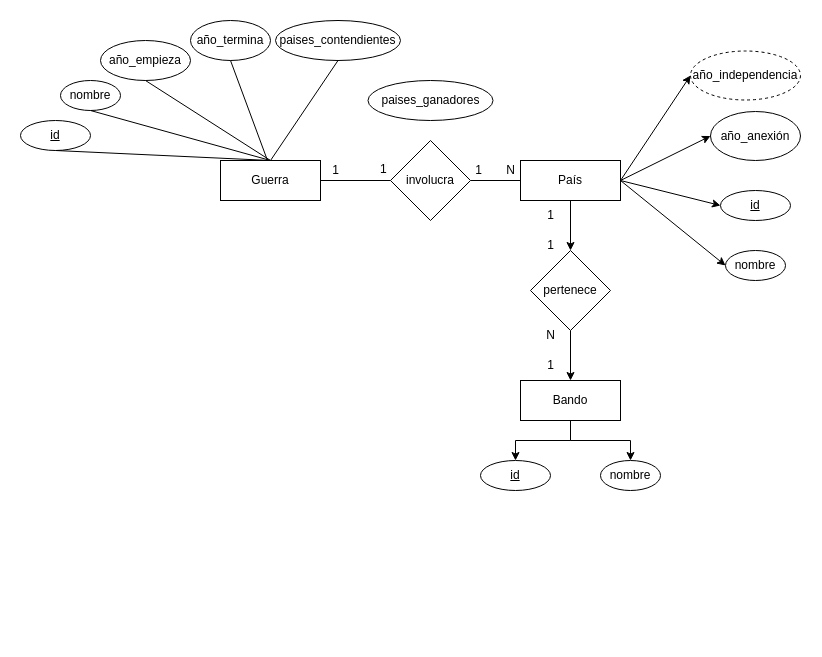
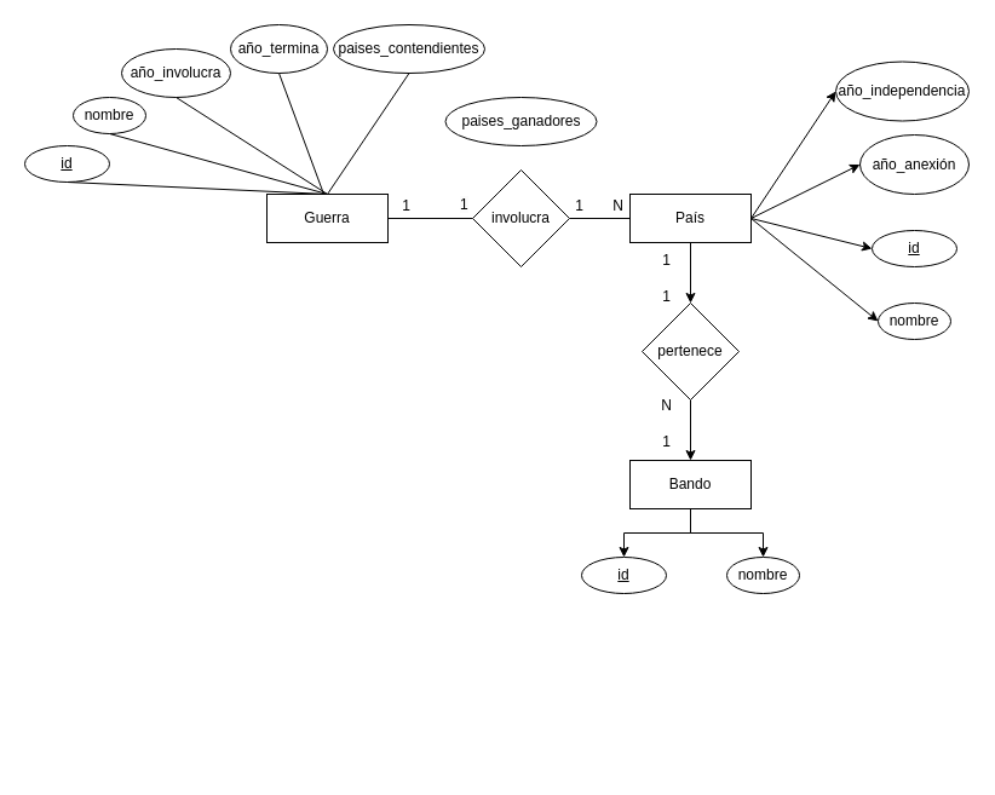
  <mxCell id="0" />
  <mxCell id="1" parent="0" />
  <mxCell id="2" style="edgeStyle=orthogonalEdgeStyle;rounded=0;orthogonalLoop=1;jettySize=auto;html=1;entryX=0.5;entryY=0;entryDx=0;entryDy=0;exitX=0.5;exitY=1;exitDx=0;exitDy=0;" parent="1" source="5" target="18" edge="1"><mxGeometry relative="1" as="geometry" /></mxCell>
  <mxCell id="3" value="Guerra" style="whiteSpace=wrap;html=1;align=center;" parent="1" vertex="1"><mxGeometry x="220" y="160" width="100" height="40" as="geometry" /></mxCell>
  <mxCell id="4" style="rounded=0;orthogonalLoop=1;jettySize=auto;html=1;entryX=0;entryY=0.5;entryDx=0;entryDy=0;exitX=1;exitY=0.5;exitDx=0;exitDy=0;" parent="1" source="5" target="20" edge="1"><mxGeometry relative="1" as="geometry" /></mxCell>
  <mxCell id="5" value="País" style="whiteSpace=wrap;html=1;align=center;" parent="1" vertex="1"><mxGeometry x="520" y="160" width="100" height="40" as="geometry" /></mxCell>
- <mxCell id="6" value="año_empieza" style="ellipse;whiteSpace=wrap;html=1;" parent="1" vertex="1"><mxGeometry x="100" y="40" width="90" height="40" as="geometry" /></mxCell>
+ <mxCell id="6" value="año_involucra" style="ellipse;whiteSpace=wrap;html=1;" parent="1" vertex="1"><mxGeometry x="100" y="40" width="90" height="40" as="geometry" /></mxCell>
  <mxCell id="7" value="&lt;u&gt;id&lt;/u&gt;" style="ellipse;whiteSpace=wrap;html=1;align=center;" parent="1" vertex="1"><mxGeometry x="20" y="120" width="70" height="30" as="geometry" /></mxCell>
  <mxCell id="8" value="año_termina" style="ellipse;whiteSpace=wrap;html=1;" parent="1" vertex="1"><mxGeometry x="190" y="20" width="80" height="40" as="geometry" /></mxCell>
  <mxCell id="9" value="nombre" style="ellipse;whiteSpace=wrap;html=1;align=center;" parent="1" vertex="1"><mxGeometry x="60" y="80" width="60" height="30" as="geometry" /></mxCell>
  <mxCell id="10" value="" style="endArrow=none;html=1;rounded=0;entryX=1;entryY=0.5;entryDx=0;entryDy=0;" parent="1" target="3" edge="1"><mxGeometry relative="1" as="geometry"><mxPoint x="390" y="180" as="sourcePoint" /><mxPoint x="280" y="170" as="targetPoint" /></mxGeometry></mxCell>
  <mxCell id="11" value="" style="endArrow=none;html=1;rounded=0;exitX=0;exitY=0.5;exitDx=0;exitDy=0;entryX=1;entryY=0.5;entryDx=0;entryDy=0;" parent="1" source="5" target="12" edge="1"><mxGeometry relative="1" as="geometry"><mxPoint x="390" y="190" as="sourcePoint" /><mxPoint x="490" y="180" as="targetPoint" /></mxGeometry></mxCell>
  <mxCell id="12" value="involucra" style="rhombus;whiteSpace=wrap;html=1;" parent="1" vertex="1"><mxGeometry x="390" y="140" width="80" height="80" as="geometry" /></mxCell>
  <mxCell id="13" value="paises_contendientes" style="ellipse;whiteSpace=wrap;html=1;" parent="1" vertex="1"><mxGeometry x="275" y="20" width="125" height="40" as="geometry" /></mxCell>
  <mxCell id="14" value="" style="endArrow=none;html=1;rounded=0;entryX=0.5;entryY=0;entryDx=0;entryDy=0;exitX=0.5;exitY=1;exitDx=0;exitDy=0;" parent="1" source="13" target="3" edge="1"><mxGeometry relative="1" as="geometry"><mxPoint x="155" y="120" as="sourcePoint" /><mxPoint x="280" y="170" as="targetPoint" /></mxGeometry></mxCell>
  <mxCell id="15" value="paises_ganadores" style="ellipse;whiteSpace=wrap;html=1;" parent="1" vertex="1"><mxGeometry x="367.5" y="80" width="125" height="40" as="geometry" /></mxCell>
  <mxCell id="16" value="&lt;div style=&quot;font-size: 17px;&quot;&gt;&lt;br&gt;&lt;/div&gt;" style="text;html=1;align=center;verticalAlign=middle;resizable=0;points=[];autosize=1;strokeColor=none;fillColor=none;" parent="1" vertex="1"><mxGeometry x="265" y="605" width="20" height="30" as="geometry" /></mxCell>
  <mxCell id="17" style="edgeStyle=orthogonalEdgeStyle;rounded=0;orthogonalLoop=1;jettySize=auto;html=1;entryX=0.5;entryY=0;entryDx=0;entryDy=0;" parent="1" source="18" target="37" edge="1"><mxGeometry relative="1" as="geometry" /></mxCell>
  <mxCell id="18" value="pertenece" style="rhombus;whiteSpace=wrap;html=1;" parent="1" vertex="1"><mxGeometry x="530" y="250" width="80" height="80" as="geometry" /></mxCell>
  <mxCell id="19" value="&lt;u&gt;id&lt;/u&gt;" style="ellipse;whiteSpace=wrap;html=1;align=center;" parent="1" vertex="1"><mxGeometry x="720" y="190" width="70" height="30" as="geometry" /></mxCell>
- <mxCell id="20" value="año_independencia" style="ellipse;whiteSpace=wrap;html=1;align=center;dashed=1;" parent="1" vertex="1"><mxGeometry x="690" y="50.5" width="110" height="49" as="geometry" /></mxCell>
+ <mxCell id="20" value="año_independencia" style="ellipse;whiteSpace=wrap;html=1;align=center;" parent="1" vertex="1"><mxGeometry x="690" y="50.5" width="110" height="49" as="geometry" /></mxCell>
  <mxCell id="21" value="año_anexión" style="ellipse;whiteSpace=wrap;html=1;align=center;" parent="1" vertex="1"><mxGeometry x="710" y="111" width="90" height="49" as="geometry" /></mxCell>
  <mxCell id="22" value="nombre" style="ellipse;whiteSpace=wrap;html=1;align=center;" parent="1" vertex="1"><mxGeometry x="725" y="250" width="60" height="30" as="geometry" /></mxCell>
  <mxCell id="23" value="" style="endArrow=none;html=1;rounded=0;entryX=0.5;entryY=0;entryDx=0;entryDy=0;exitX=0.5;exitY=1;exitDx=0;exitDy=0;" parent="1" source="8" edge="1"><mxGeometry relative="1" as="geometry"><mxPoint x="365" y="100" as="sourcePoint" /><mxPoint x="267" y="160" as="targetPoint" /></mxGeometry></mxCell>
  <mxCell id="24" value="" style="endArrow=none;html=1;rounded=0;entryX=0.5;entryY=0;entryDx=0;entryDy=0;exitX=0.5;exitY=1;exitDx=0;exitDy=0;" parent="1" source="6" target="3" edge="1"><mxGeometry relative="1" as="geometry"><mxPoint x="488" y="110" as="sourcePoint" /><mxPoint x="280" y="170" as="targetPoint" /></mxGeometry></mxCell>
  <mxCell id="25" value="" style="endArrow=none;html=1;rounded=0;entryX=0.5;entryY=0;entryDx=0;entryDy=0;exitX=0.5;exitY=1;exitDx=0;exitDy=0;" parent="1" source="9" target="3" edge="1"><mxGeometry relative="1" as="geometry"><mxPoint x="498" y="120" as="sourcePoint" /><mxPoint x="290" y="180" as="targetPoint" /></mxGeometry></mxCell>
  <mxCell id="26" value="" style="endArrow=none;html=1;rounded=0;entryX=0.5;entryY=1;entryDx=0;entryDy=0;exitX=0.5;exitY=0;exitDx=0;exitDy=0;" parent="1" source="3" target="7" edge="1"><mxGeometry relative="1" as="geometry"><mxPoint x="508" y="130" as="sourcePoint" /><mxPoint x="300" y="190" as="targetPoint" /></mxGeometry></mxCell>
  <mxCell id="27" style="edgeStyle=orthogonalEdgeStyle;rounded=0;orthogonalLoop=1;jettySize=auto;html=1;exitX=0.5;exitY=1;exitDx=0;exitDy=0;" parent="1" edge="1"><mxGeometry relative="1" as="geometry"><mxPoint x="332.5" y="545" as="sourcePoint" /><mxPoint x="332.5" y="545" as="targetPoint" /></mxGeometry></mxCell>
  <mxCell id="28" style="rounded=0;orthogonalLoop=1;jettySize=auto;html=1;entryX=0;entryY=0.5;entryDx=0;entryDy=0;exitX=1;exitY=0.5;exitDx=0;exitDy=0;" parent="1" source="5" target="21" edge="1"><mxGeometry relative="1" as="geometry"><mxPoint x="603" y="170" as="sourcePoint" /><mxPoint x="700" y="85" as="targetPoint" /></mxGeometry></mxCell>
  <mxCell id="29" style="rounded=0;orthogonalLoop=1;jettySize=auto;html=1;entryX=0;entryY=0.5;entryDx=0;entryDy=0;exitX=1;exitY=0.5;exitDx=0;exitDy=0;" parent="1" source="5" target="19" edge="1"><mxGeometry relative="1" as="geometry"><mxPoint x="613" y="180" as="sourcePoint" /><mxPoint x="710" y="95" as="targetPoint" /></mxGeometry></mxCell>
  <mxCell id="30" style="rounded=0;orthogonalLoop=1;jettySize=auto;html=1;exitX=1;exitY=0.5;exitDx=0;exitDy=0;entryX=0;entryY=0.5;entryDx=0;entryDy=0;" parent="1" source="5" target="22" edge="1"><mxGeometry relative="1" as="geometry"><mxPoint x="623" y="190" as="sourcePoint" /><mxPoint x="720" y="260" as="targetPoint" /></mxGeometry></mxCell>
  <mxCell id="31" value="1" style="text;html=1;align=center;verticalAlign=middle;resizable=0;points=[];autosize=1;strokeColor=none;fillColor=none;" parent="1" vertex="1"><mxGeometry x="462.5" y="155" width="30" height="30" as="geometry" /></mxCell>
  <mxCell id="32" value="N" style="text;html=1;align=center;verticalAlign=middle;resizable=0;points=[];autosize=1;strokeColor=none;fillColor=none;" parent="1" vertex="1"><mxGeometry x="495" y="155" width="30" height="30" as="geometry" /></mxCell>
  <mxCell id="33" value="1" style="text;html=1;align=center;verticalAlign=middle;resizable=0;points=[];autosize=1;strokeColor=none;fillColor=none;" parent="1" vertex="1"><mxGeometry x="320" y="155" width="30" height="30" as="geometry" /></mxCell>
  <mxCell id="34" value="&lt;span style=&quot;color: rgb(0, 0, 0); font-family: Helvetica; font-size: 12px; font-style: normal; font-variant-ligatures: normal; font-variant-caps: normal; font-weight: 400; letter-spacing: normal; orphans: 2; text-align: center; text-indent: 0px; text-transform: none; widows: 2; word-spacing: 0px; -webkit-text-stroke-width: 0px; background-color: rgb(251, 251, 251); text-decoration-thickness: initial; text-decoration-style: initial; text-decoration-color: initial; float: none; display: inline !important;&quot;&gt;1&lt;/span&gt;" style="text;whiteSpace=wrap;html=1;" parent="1" vertex="1"><mxGeometry x="377.5" y="155" width="12.5" height="20" as="geometry" /></mxCell>
  <mxCell id="35" style="edgeStyle=orthogonalEdgeStyle;rounded=0;orthogonalLoop=1;jettySize=auto;html=1;exitX=0.5;exitY=1;exitDx=0;exitDy=0;entryX=0.5;entryY=0;entryDx=0;entryDy=0;" parent="1" source="37" target="38" edge="1"><mxGeometry relative="1" as="geometry" /></mxCell>
  <mxCell id="36" style="edgeStyle=orthogonalEdgeStyle;rounded=0;orthogonalLoop=1;jettySize=auto;html=1;entryX=0.5;entryY=0;entryDx=0;entryDy=0;" parent="1" source="37" target="39" edge="1"><mxGeometry relative="1" as="geometry" /></mxCell>
  <mxCell id="37" value="Bando" style="whiteSpace=wrap;html=1;align=center;" parent="1" vertex="1"><mxGeometry x="520" y="380" width="100" height="40" as="geometry" /></mxCell>
  <mxCell id="38" value="&lt;u&gt;id&lt;/u&gt;" style="ellipse;whiteSpace=wrap;html=1;align=center;" parent="1" vertex="1"><mxGeometry x="480" y="460" width="70" height="30" as="geometry" /></mxCell>
  <mxCell id="39" value="nombre" style="ellipse;whiteSpace=wrap;html=1;align=center;" parent="1" vertex="1"><mxGeometry x="600" y="460" width="60" height="30" as="geometry" /></mxCell>
  <mxCell id="40" value="1" style="text;html=1;align=center;verticalAlign=middle;resizable=0;points=[];autosize=1;strokeColor=none;fillColor=none;" parent="1" vertex="1"><mxGeometry x="535" y="350" width="30" height="30" as="geometry" /></mxCell>
  <mxCell id="41" value="N" style="text;html=1;align=center;verticalAlign=middle;resizable=0;points=[];autosize=1;strokeColor=none;fillColor=none;" parent="1" vertex="1"><mxGeometry x="535" y="320" width="30" height="30" as="geometry" /></mxCell>
  <mxCell id="42" value="1" style="text;html=1;align=center;verticalAlign=middle;resizable=0;points=[];autosize=1;strokeColor=none;fillColor=none;" parent="1" vertex="1"><mxGeometry x="535" y="200" width="30" height="30" as="geometry" /></mxCell>
  <mxCell id="43" value="1" style="text;html=1;align=center;verticalAlign=middle;resizable=0;points=[];autosize=1;strokeColor=none;fillColor=none;" parent="1" vertex="1"><mxGeometry x="535" y="230" width="30" height="30" as="geometry" /></mxCell>
